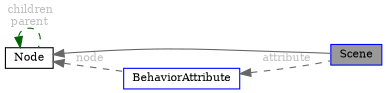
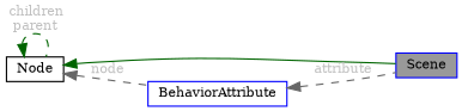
  digraph {
    fontname="DejaVu Serif"
    rankdir=LR
    node [color=blue fillcolor=white fontname="DejaVu Serif" fontsize=10 shape=box style=filled]
    edge [color=darkgreen dir=back fontname="DejaVu Serif" fontsize=10 labelfontname=Helvetica labelfontsize=10 style=dashed fontcolor=grey]
    n1 [fillcolor=grey60 fontcolor=black height=0.2 label=Scene width=0.4]
    n2 [color=black height=0.2 label="Node" width=0.4]
    n3 [height=0.2 label=BehaviorAttribute width=0.4]
-   n2 -> n1 [color=gray40 style=solid fontcolor=""]
+   n2 -> n1 [style=solid fontcolor=""]
    n2 -> n2 [label=" children\nparent"]
    n2 -> n3 [color=gray40 label=" node"]
    n3 -> n1 [color=gray40 label=" attribute"]
  }
